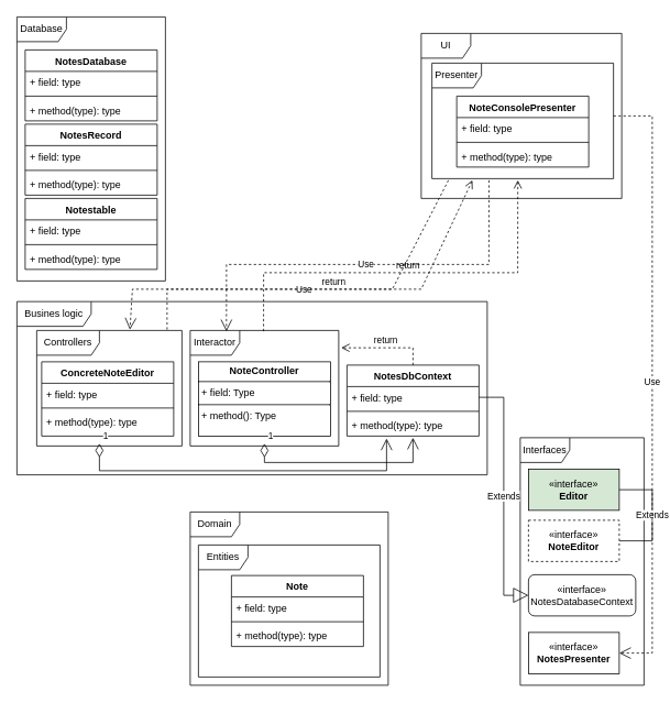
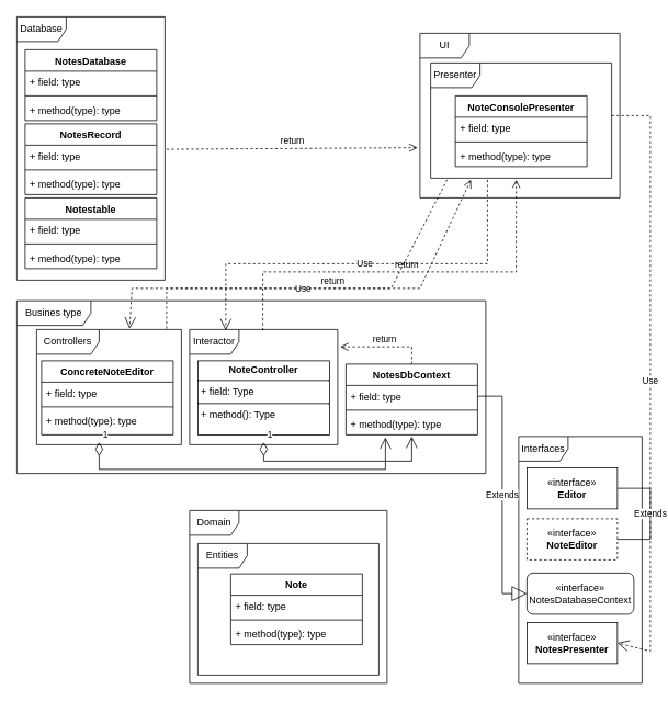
  <mxCell id="0" />
  <mxCell id="1" parent="0" />
  <mxCell id="2" value="NotesDatabase" style="swimlane;fontStyle=1;align=center;verticalAlign=top;childLayout=stackLayout;horizontal=1;startSize=26;horizontalStack=0;resizeParent=1;resizeParentMax=0;resizeLast=0;collapsible=1;marginBottom=0;whiteSpace=wrap;html=1;" parent="1" vertex="1"><mxGeometry x="30" y="60" width="160" height="86" as="geometry" /></mxCell>
  <mxCell id="3" value="+ field: type" style="text;strokeColor=none;fillColor=none;align=left;verticalAlign=top;spacingLeft=4;spacingRight=4;overflow=hidden;rotatable=0;points=[[0,0.5],[1,0.5]];portConstraint=eastwest;whiteSpace=wrap;html=1;" parent="2" vertex="1"><mxGeometry y="26" width="160" height="26" as="geometry" /></mxCell>
  <mxCell id="4" value="" style="line;strokeWidth=1;fillColor=none;align=left;verticalAlign=middle;spacingTop=-1;spacingLeft=3;spacingRight=3;rotatable=0;labelPosition=right;points=[];portConstraint=eastwest;strokeColor=inherit;" parent="2" vertex="1"><mxGeometry y="52" width="160" height="8" as="geometry" /></mxCell>
  <mxCell id="5" value="+ method(type): type" style="text;strokeColor=none;fillColor=none;align=left;verticalAlign=top;spacingLeft=4;spacingRight=4;overflow=hidden;rotatable=0;points=[[0,0.5],[1,0.5]];portConstraint=eastwest;whiteSpace=wrap;html=1;" parent="2" vertex="1"><mxGeometry y="60" width="160" height="26" as="geometry" /></mxCell>
  <mxCell id="6" value="NotesRecord" style="swimlane;fontStyle=1;align=center;verticalAlign=top;childLayout=stackLayout;horizontal=1;startSize=26;horizontalStack=0;resizeParent=1;resizeParentMax=0;resizeLast=0;collapsible=1;marginBottom=0;whiteSpace=wrap;html=1;" parent="1" vertex="1"><mxGeometry x="30" y="150" width="160" height="86" as="geometry" /></mxCell>
  <mxCell id="7" value="+ field: type" style="text;strokeColor=none;fillColor=none;align=left;verticalAlign=top;spacingLeft=4;spacingRight=4;overflow=hidden;rotatable=0;points=[[0,0.5],[1,0.5]];portConstraint=eastwest;whiteSpace=wrap;html=1;" parent="6" vertex="1"><mxGeometry y="26" width="160" height="26" as="geometry" /></mxCell>
  <mxCell id="8" value="" style="line;strokeWidth=1;fillColor=none;align=left;verticalAlign=middle;spacingTop=-1;spacingLeft=3;spacingRight=3;rotatable=0;labelPosition=right;points=[];portConstraint=eastwest;strokeColor=inherit;" parent="6" vertex="1"><mxGeometry y="52" width="160" height="8" as="geometry" /></mxCell>
  <mxCell id="9" value="+ method(type): type" style="text;strokeColor=none;fillColor=none;align=left;verticalAlign=top;spacingLeft=4;spacingRight=4;overflow=hidden;rotatable=0;points=[[0,0.5],[1,0.5]];portConstraint=eastwest;whiteSpace=wrap;html=1;" parent="6" vertex="1"><mxGeometry y="60" width="160" height="26" as="geometry" /></mxCell>
  <mxCell id="10" value="Notestable" style="swimlane;fontStyle=1;align=center;verticalAlign=top;childLayout=stackLayout;horizontal=1;startSize=26;horizontalStack=0;resizeParent=1;resizeParentMax=0;resizeLast=0;collapsible=1;marginBottom=0;whiteSpace=wrap;html=1;" parent="1" vertex="1"><mxGeometry x="30" y="240" width="160" height="86" as="geometry" /></mxCell>
  <mxCell id="11" value="+ field: type" style="text;strokeColor=none;fillColor=none;align=left;verticalAlign=top;spacingLeft=4;spacingRight=4;overflow=hidden;rotatable=0;points=[[0,0.5],[1,0.5]];portConstraint=eastwest;whiteSpace=wrap;html=1;" parent="10" vertex="1"><mxGeometry y="26" width="160" height="26" as="geometry" /></mxCell>
  <mxCell id="12" value="" style="line;strokeWidth=1;fillColor=none;align=left;verticalAlign=middle;spacingTop=-1;spacingLeft=3;spacingRight=3;rotatable=0;labelPosition=right;points=[];portConstraint=eastwest;strokeColor=inherit;" parent="10" vertex="1"><mxGeometry y="52" width="160" height="8" as="geometry" /></mxCell>
  <mxCell id="13" value="+ method(type): type" style="text;strokeColor=none;fillColor=none;align=left;verticalAlign=top;spacingLeft=4;spacingRight=4;overflow=hidden;rotatable=0;points=[[0,0.5],[1,0.5]];portConstraint=eastwest;whiteSpace=wrap;html=1;" parent="10" vertex="1"><mxGeometry y="60" width="160" height="26" as="geometry" /></mxCell>
  <mxCell id="14" value="Database" style="shape=umlFrame;whiteSpace=wrap;html=1;pointerEvents=0;" parent="1" vertex="1"><mxGeometry x="20" width="180" height="320" as="geometry" y="20" /></mxCell>
  <mxCell id="15" value="Entities" style="shape=umlFrame;whiteSpace=wrap;html=1;pointerEvents=0;" parent="1" vertex="1"><mxGeometry x="240" y="660" width="220" height="160" as="geometry" /></mxCell>
  <mxCell id="16" value="Note" style="swimlane;fontStyle=1;align=center;verticalAlign=top;childLayout=stackLayout;horizontal=1;startSize=26;horizontalStack=0;resizeParent=1;resizeParentMax=0;resizeLast=0;collapsible=1;marginBottom=0;whiteSpace=wrap;html=1;" parent="1" vertex="1"><mxGeometry x="280" y="697" width="160" height="86" as="geometry" /></mxCell>
  <mxCell id="17" value="+ field: type" style="text;strokeColor=none;fillColor=none;align=left;verticalAlign=top;spacingLeft=4;spacingRight=4;overflow=hidden;rotatable=0;points=[[0,0.5],[1,0.5]];portConstraint=eastwest;whiteSpace=wrap;html=1;" parent="16" vertex="1"><mxGeometry y="26" width="160" height="26" as="geometry" /></mxCell>
  <mxCell id="18" value="" style="line;strokeWidth=1;fillColor=none;align=left;verticalAlign=middle;spacingTop=-1;spacingLeft=3;spacingRight=3;rotatable=0;labelPosition=right;points=[];portConstraint=eastwest;strokeColor=inherit;" parent="16" vertex="1"><mxGeometry y="52" width="160" height="8" as="geometry" /></mxCell>
  <mxCell id="19" value="+ method(type): type" style="text;strokeColor=none;fillColor=none;align=left;verticalAlign=top;spacingLeft=4;spacingRight=4;overflow=hidden;rotatable=0;points=[[0,0.5],[1,0.5]];portConstraint=eastwest;whiteSpace=wrap;html=1;" parent="16" vertex="1"><mxGeometry y="60" width="160" height="26" as="geometry" /></mxCell>
  <mxCell id="20" value="Interfaces" style="shape=umlFrame;whiteSpace=wrap;html=1;pointerEvents=0;" parent="1" vertex="1"><mxGeometry x="630" y="530" width="150" height="300" as="geometry" /></mxCell>
- <mxCell id="21" value="«interface»&lt;br&gt;&lt;b&gt;Editor&lt;/b&gt;" style="html=1;whiteSpace=wrap;fillColor=#d5e8d4;" parent="1" vertex="1"><mxGeometry x="640" y="568" width="110" height="50" as="geometry" /></mxCell>
+ <mxCell id="21" value="«interface»&lt;br&gt;&lt;b&gt;Editor&lt;/b&gt;" style="html=1;whiteSpace=wrap;" parent="1" vertex="1"><mxGeometry x="640" y="568" width="110" height="50" as="geometry" /></mxCell>
  <mxCell id="22" value="«interface»&lt;br&gt;&lt;b&gt;NoteEditor&lt;/b&gt;" style="html=1;whiteSpace=wrap;dashed=1;" parent="1" vertex="1"><mxGeometry x="640" y="630" width="110" height="50" as="geometry" /></mxCell>
  <mxCell id="23" value="«interface»&lt;br&gt;&lt;div&gt;NotesDatabaseContext&lt;/div&gt;" style="html=1;whiteSpace=wrap;rounded=1;" parent="1" vertex="1"><mxGeometry x="640" y="696" width="130" height="50" as="geometry" /></mxCell>
- <mxCell id="24" value="«interface»&lt;br&gt;&lt;b&gt;NotesPresenter&lt;/b&gt;" style="html=1;whiteSpace=wrap;" parent="1" vertex="1"><mxGeometry x="640" y="766" width="110" height="50" as="geometry" /></mxCell>
+ <mxCell id="24" value="«interface»&lt;br&gt;&lt;b&gt;NotesPresenter&lt;/b&gt;" style="html=1;whiteSpace=wrap;" parent="1" vertex="1"><mxGeometry x="640" y="756" width="110" height="50" as="geometry" /></mxCell>
  <mxCell id="25" value="Controllers" style="shape=umlFrame;whiteSpace=wrap;html=1;pointerEvents=0;width=76;height=30;" parent="1" vertex="1"><mxGeometry x="44" y="400" width="176" height="140" as="geometry" /></mxCell>
  <mxCell id="26" value="&lt;p style=&quot;margin:0px;margin-top:4px;text-align:center;&quot;&gt;&lt;b&gt;NoteController&lt;/b&gt;&lt;/p&gt;&lt;hr size=&quot;1&quot; style=&quot;border-style:solid;&quot;&gt;&lt;p style=&quot;margin:0px;margin-left:4px;&quot;&gt;+ field: Type&lt;/p&gt;&lt;hr size=&quot;1&quot; style=&quot;border-style:solid;&quot;&gt;&lt;p style=&quot;margin:0px;margin-left:4px;&quot;&gt;+ method(): Type&lt;/p&gt;" style="verticalAlign=top;align=left;overflow=fill;html=1;whiteSpace=wrap;" parent="1" vertex="1"><mxGeometry x="240" y="438" width="160" height="90" as="geometry" /></mxCell>
  <mxCell id="27" value="Presenter" style="shape=umlFrame;whiteSpace=wrap;html=1;pointerEvents=0;" parent="1" vertex="1"><mxGeometry x="523" y="76" width="220" height="140" as="geometry" /></mxCell>
  <mxCell id="28" value="NoteConsolePresenter" style="swimlane;fontStyle=1;align=center;verticalAlign=top;childLayout=stackLayout;horizontal=1;startSize=26;horizontalStack=0;resizeParent=1;resizeParentMax=0;resizeLast=0;collapsible=1;marginBottom=0;whiteSpace=wrap;html=1;" parent="1" vertex="1"><mxGeometry x="553" y="116" width="160" height="86" as="geometry" /></mxCell>
  <mxCell id="29" value="+ field: type" style="text;strokeColor=none;fillColor=none;align=left;verticalAlign=top;spacingLeft=4;spacingRight=4;overflow=hidden;rotatable=0;points=[[0,0.5],[1,0.5]];portConstraint=eastwest;whiteSpace=wrap;html=1;" parent="28" vertex="1"><mxGeometry y="26" width="160" height="26" as="geometry" /></mxCell>
  <mxCell id="30" value="" style="line;strokeWidth=1;fillColor=none;align=left;verticalAlign=middle;spacingTop=-1;spacingLeft=3;spacingRight=3;rotatable=0;labelPosition=right;points=[];portConstraint=eastwest;strokeColor=inherit;" parent="28" vertex="1"><mxGeometry y="52" width="160" height="8" as="geometry" /></mxCell>
  <mxCell id="31" value="+ method(type): type" style="text;strokeColor=none;fillColor=none;align=left;verticalAlign=top;spacingLeft=4;spacingRight=4;overflow=hidden;rotatable=0;points=[[0,0.5],[1,0.5]];portConstraint=eastwest;whiteSpace=wrap;html=1;" parent="28" vertex="1"><mxGeometry y="60" width="160" height="26" as="geometry" /></mxCell>
  <mxCell id="32" value="ConcreteNoteEditor" style="swimlane;fontStyle=1;align=center;verticalAlign=top;childLayout=stackLayout;horizontal=1;startSize=26;horizontalStack=0;resizeParent=1;resizeParentMax=0;resizeLast=0;collapsible=1;marginBottom=0;whiteSpace=wrap;html=1;" parent="1" vertex="1"><mxGeometry x="50" y="438" width="160" height="90" as="geometry" /></mxCell>
  <mxCell id="33" value="+ field: type" style="text;strokeColor=none;fillColor=none;align=left;verticalAlign=top;spacingLeft=4;spacingRight=4;overflow=hidden;rotatable=0;points=[[0,0.5],[1,0.5]];portConstraint=eastwest;whiteSpace=wrap;html=1;" parent="32" vertex="1"><mxGeometry y="26" width="160" height="26" as="geometry" /></mxCell>
  <mxCell id="34" value="" style="line;strokeWidth=1;fillColor=none;align=left;verticalAlign=middle;spacingTop=-1;spacingLeft=3;spacingRight=3;rotatable=0;labelPosition=right;points=[];portConstraint=eastwest;strokeColor=inherit;" parent="32" vertex="1"><mxGeometry y="52" width="160" height="8" as="geometry" /></mxCell>
  <mxCell id="35" value="+ method(type): type" style="text;strokeColor=none;fillColor=none;align=left;verticalAlign=top;spacingLeft=4;spacingRight=4;overflow=hidden;rotatable=0;points=[[0,0.5],[1,0.5]];portConstraint=eastwest;whiteSpace=wrap;html=1;" parent="32" vertex="1"><mxGeometry y="60" width="160" height="30" as="geometry" /></mxCell>
  <mxCell id="36" value="Interactor" style="shape=umlFrame;whiteSpace=wrap;html=1;pointerEvents=0;" parent="1" vertex="1"><mxGeometry x="230" y="400" width="180" height="140" as="geometry" /></mxCell>
  <mxCell id="37" value="Extends" style="endArrow=none;endSize=16;endFill=0;html=1;rounded=0;exitX=1;exitY=0.5;exitDx=0;exitDy=0;entryX=1;entryY=0.5;entryDx=0;entryDy=0;" parent="1" source="22" target="21" edge="1"><mxGeometry width="160" relative="1" as="geometry"><mxPoint x="600" y="870" as="sourcePoint" /><mxPoint x="760" y="870" as="targetPoint" /><Array as="points"><mxPoint x="790" y="655" /><mxPoint x="790" y="593" /></Array></mxGeometry></mxCell>
  <mxCell id="38" value="NotesDbContext" style="swimlane;fontStyle=1;align=center;verticalAlign=top;childLayout=stackLayout;horizontal=1;startSize=26;horizontalStack=0;resizeParent=1;resizeParentMax=0;resizeLast=0;collapsible=1;marginBottom=0;whiteSpace=wrap;html=1;" parent="1" vertex="1"><mxGeometry x="420" y="442" width="160" height="86" as="geometry" /></mxCell>
  <mxCell id="39" value="+ field: type" style="text;strokeColor=none;fillColor=none;align=left;verticalAlign=top;spacingLeft=4;spacingRight=4;overflow=hidden;rotatable=0;points=[[0,0.5],[1,0.5]];portConstraint=eastwest;whiteSpace=wrap;html=1;" parent="38" vertex="1"><mxGeometry y="26" width="160" height="26" as="geometry" /></mxCell>
  <mxCell id="40" value="" style="line;strokeWidth=1;fillColor=none;align=left;verticalAlign=middle;spacingTop=-1;spacingLeft=3;spacingRight=3;rotatable=0;labelPosition=right;points=[];portConstraint=eastwest;strokeColor=inherit;" parent="38" vertex="1"><mxGeometry y="52" width="160" height="8" as="geometry" /></mxCell>
  <mxCell id="41" value="+ method(type): type" style="text;strokeColor=none;fillColor=none;align=left;verticalAlign=top;spacingLeft=4;spacingRight=4;overflow=hidden;rotatable=0;points=[[0,0.5],[1,0.5]];portConstraint=eastwest;whiteSpace=wrap;html=1;" parent="38" vertex="1"><mxGeometry y="60" width="160" height="26" as="geometry" /></mxCell>
  <mxCell id="42" value="Domain" style="shape=umlFrame;whiteSpace=wrap;html=1;pointerEvents=0;" vertex="1" parent="1"><mxGeometry x="230" y="620" width="240" height="210" as="geometry" /></mxCell>
- <mxCell id="43" value="Busines logic" style="shape=umlFrame;whiteSpace=wrap;html=1;pointerEvents=0;width=90;height=30;" vertex="1" parent="1"><mxGeometry x="20" y="365" width="570" height="210" as="geometry" /></mxCell>
+ <mxCell id="43" value="Busines type" style="shape=umlFrame;whiteSpace=wrap;html=1;pointerEvents=0;width=90;height=30;" vertex="1" parent="1"><mxGeometry x="20" y="365" width="570" height="210" as="geometry" /></mxCell>
  <mxCell id="44" value="UI" style="shape=umlFrame;whiteSpace=wrap;html=1;pointerEvents=0;" vertex="1" parent="1"><mxGeometry x="510" y="40" width="243" height="200" as="geometry" /></mxCell>
  <mxCell id="45" value="Use" style="endArrow=open;endSize=12;dashed=1;html=1;rounded=0;exitX=1;exitY=0.457;exitDx=0;exitDy=0;exitPerimeter=0;entryX=1;entryY=0.5;entryDx=0;entryDy=0;" edge="1" parent="1" source="27" target="24"><mxGeometry width="160" relative="1" as="geometry"><mxPoint x="560" y="430" as="sourcePoint" /><mxPoint x="720" y="430" as="targetPoint" /><Array as="points"><mxPoint x="790" y="140" /><mxPoint x="790" y="791" /></Array></mxGeometry></mxCell>
  <mxCell id="46" value="return" style="html=1;verticalAlign=bottom;endArrow=open;dashed=1;endSize=8;curved=0;rounded=0;entryX=0.473;entryY=1.014;entryDx=0;entryDy=0;entryPerimeter=0;exitX=0.494;exitY=0.007;exitDx=0;exitDy=0;exitPerimeter=0;" edge="1" parent="1" source="36" target="27"><mxGeometry relative="1" as="geometry"><mxPoint x="680" y="430" as="sourcePoint" /><mxPoint x="600" y="430" as="targetPoint" /><Array as="points"><mxPoint x="319" y="330" /><mxPoint x="627" y="330" /></Array></mxGeometry></mxCell>
  <mxCell id="47" value="return" style="html=1;verticalAlign=bottom;endArrow=open;dashed=1;endSize=8;curved=0;rounded=0;entryX=1.017;entryY=0.15;entryDx=0;entryDy=0;entryPerimeter=0;exitX=0.5;exitY=0;exitDx=0;exitDy=0;" edge="1" parent="1" source="38" target="36"><mxGeometry relative="1" as="geometry"><mxPoint x="680" y="430" as="sourcePoint" /><mxPoint x="600" y="430" as="targetPoint" /><Array as="points"><mxPoint x="500" y="421" /></Array></mxGeometry></mxCell>
  <mxCell id="48" value="Use" style="endArrow=open;endSize=12;dashed=1;html=1;rounded=0;exitX=0.314;exitY=1.014;exitDx=0;exitDy=0;exitPerimeter=0;entryX=0.244;entryY=0.007;entryDx=0;entryDy=0;entryPerimeter=0;" edge="1" parent="1" source="27" target="36"><mxGeometry width="160" relative="1" as="geometry"><mxPoint x="560" y="430" as="sourcePoint" /><mxPoint x="720" y="430" as="targetPoint" /><Array as="points"><mxPoint x="592" y="320" /><mxPoint x="274" y="320" /></Array></mxGeometry></mxCell>
  <mxCell id="49" value="Use" style="endArrow=open;endSize=12;dashed=1;html=1;rounded=0;exitX=0.091;exitY=1.014;exitDx=0;exitDy=0;exitPerimeter=0;entryX=0.244;entryY=0.007;entryDx=0;entryDy=0;entryPerimeter=0;" edge="1" parent="1" source="27"><mxGeometry width="160" relative="1" as="geometry"><mxPoint x="475" y="216" as="sourcePoint" /><mxPoint x="157" y="399" as="targetPoint" /><Array as="points"><mxPoint x="475" y="350" /><mxPoint x="160" y="350" /></Array></mxGeometry></mxCell>
  <mxCell id="50" value="return" style="html=1;verticalAlign=bottom;endArrow=open;dashed=1;endSize=8;curved=0;rounded=0;entryX=0.223;entryY=1.014;entryDx=0;entryDy=0;entryPerimeter=0;exitX=0.494;exitY=0.007;exitDx=0;exitDy=0;exitPerimeter=0;" edge="1" parent="1" target="27"><mxGeometry relative="1" as="geometry"><mxPoint x="202" y="399" as="sourcePoint" /><mxPoint x="510" y="216" as="targetPoint" /><Array as="points"><mxPoint x="202" y="350" /><mxPoint x="510" y="350" /></Array></mxGeometry></mxCell>
  <mxCell id="51" value="1" style="endArrow=open;html=1;endSize=12;startArrow=diamondThin;startSize=14;startFill=0;edgeStyle=orthogonalEdgeStyle;align=left;verticalAlign=bottom;rounded=0;exitX=0.5;exitY=0.979;exitDx=0;exitDy=0;exitPerimeter=0;entryX=0.5;entryY=1.077;entryDx=0;entryDy=0;entryPerimeter=0;" edge="1" parent="1" source="36" target="41"><mxGeometry x="-1" y="3" relative="1" as="geometry"><mxPoint x="560" y="430" as="sourcePoint" /><mxPoint x="720" y="430" as="targetPoint" /><Array as="points"><mxPoint x="320" y="560" /><mxPoint x="500" y="560" /></Array></mxGeometry></mxCell>
  <mxCell id="52" value="Extends" style="endArrow=block;endSize=16;endFill=0;html=1;rounded=0;exitX=1;exitY=0.5;exitDx=0;exitDy=0;entryX=0;entryY=0.5;entryDx=0;entryDy=0;" edge="1" parent="1" source="39" target="23"><mxGeometry width="160" relative="1" as="geometry"><mxPoint x="560" y="430" as="sourcePoint" /><mxPoint x="720" y="430" as="targetPoint" /><Array as="points"><mxPoint x="610" y="481" /><mxPoint x="610" y="721" /></Array></mxGeometry></mxCell>
  <mxCell id="53" value="1" style="endArrow=open;html=1;endSize=12;startArrow=diamondThin;startSize=14;startFill=0;edgeStyle=orthogonalEdgeStyle;align=left;verticalAlign=bottom;rounded=0;exitX=0.5;exitY=0.979;exitDx=0;exitDy=0;exitPerimeter=0;entryX=0.3;entryY=1.115;entryDx=0;entryDy=0;entryPerimeter=0;" edge="1" parent="1" target="41"><mxGeometry x="-1" y="3" relative="1" as="geometry"><mxPoint x="120" y="537" as="sourcePoint" /><mxPoint x="300" y="530" as="targetPoint" /><Array as="points"><mxPoint x="120" y="570" /><mxPoint x="468" y="570" /></Array></mxGeometry></mxCell>
+ <mxCell id="54" value="return" style="html=1;verticalAlign=bottom;endArrow=open;dashed=1;endSize=8;curved=0;rounded=0;exitX=1.011;exitY=0.503;exitDx=0;exitDy=0;exitPerimeter=0;entryX=-0.012;entryY=0.695;entryDx=0;entryDy=0;entryPerimeter=0;" edge="1" parent="1" source="14" target="44"><mxGeometry relative="1" as="geometry"><mxPoint x="680" y="430" as="sourcePoint" /><mxPoint x="600" y="430" as="targetPoint" /></mxGeometry></mxCell>
